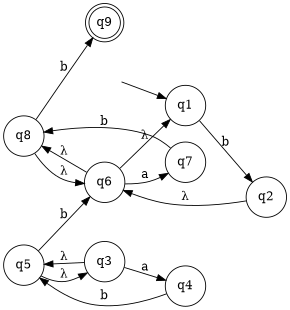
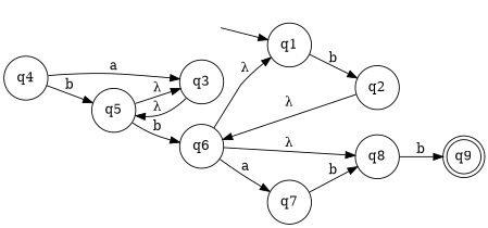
  digraph {
    rankdir=LR
    node [margin=0.1 shape=circle]
    q9 [margin=0 shape=doublecircle]
    " " [color=white width=0]
    q1
    q2
    q6
    q3
    q4
    q5
    q8
    q7
    " " -> q1
    q1 -> q2 [label=b]
    q2 -> q6 [label=<&#955;>]
    q6 -> q1 [label=<&#955;>]
    q6 -> q8 [label=<&#955;>]
    q6 -> q7 [label=a]
-   q3 -> q4 [label=a]
+   q4 -> q3 [label=a]
    q3 -> q5 [label=<&#955;>]
    q4 -> q5 [label=b]
    q5 -> q6 [label=b]
    q5 -> q3 [label=<&#955;>]
    q8 -> q9 [label=b]
-   q8 -> q6 [label=<&#955;>]
    q7 -> q8 [label=b]
  }
